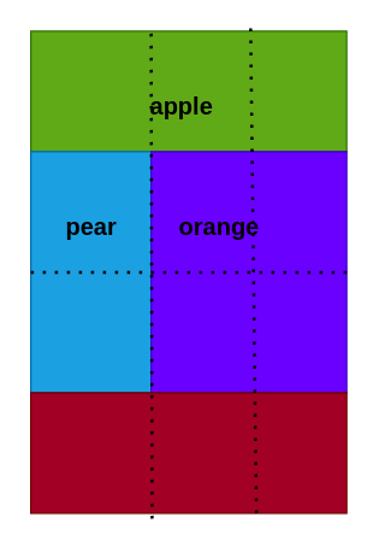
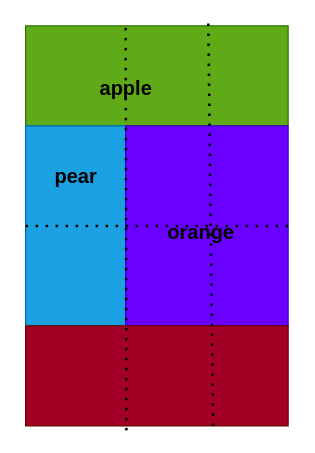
  <mxCell id="0" />
  <mxCell id="1" parent="0" />
  <mxCell id="2" value="" style="rounded=0;whiteSpace=wrap;html=1;fillColor=#60a917;fontColor=#ffffff;strokeColor=#2D7600;" vertex="1" parent="1"><mxGeometry x="20" y="20" width="210" height="80" as="geometry" /></mxCell>
  <mxCell id="3" value="" style="rounded=0;whiteSpace=wrap;html=1;fillColor=#1ba1e2;fontColor=#ffffff;strokeColor=#006EAF;" vertex="1" parent="1"><mxGeometry x="20" y="100" width="80" height="160" as="geometry" /></mxCell>
  <mxCell id="4" value="" style="rounded=0;whiteSpace=wrap;html=1;fillColor=#6a00ff;fontColor=#ffffff;strokeColor=#3700CC;" vertex="1" parent="1"><mxGeometry x="100" y="100" width="130" height="160" as="geometry" /></mxCell>
  <mxCell id="5" value="" style="rounded=0;whiteSpace=wrap;html=1;fillColor=#a20025;fontColor=#ffffff;strokeColor=#6F0000;" vertex="1" parent="1"><mxGeometry x="20" y="260" width="210" height="80" as="geometry" /></mxCell>
  <mxCell id="6" value="" style="endArrow=none;dashed=1;html=1;dashPattern=1 3;strokeWidth=2;exitX=0.384;exitY=1.045;exitDx=0;exitDy=0;exitPerimeter=0;" edge="1" parent="1" source="5"><mxGeometry width="50" height="50" relative="1" as="geometry"><mxPoint x="150" y="120" as="sourcePoint" /><mxPoint x="100" y="20" as="targetPoint" /></mxGeometry></mxCell>
  <mxCell id="7" value="" style="endArrow=none;dashed=1;html=1;dashPattern=1 3;strokeWidth=2;entryX=0.696;entryY=-0.025;entryDx=0;entryDy=0;entryPerimeter=0;" edge="1" parent="1" target="2"><mxGeometry width="50" height="50" relative="1" as="geometry"><mxPoint x="170" y="340" as="sourcePoint" /><mxPoint x="200" y="70" as="targetPoint" /></mxGeometry></mxCell>
  <mxCell id="8" value="" style="endArrow=none;dashed=1;html=1;dashPattern=1 3;strokeWidth=2;exitX=0;exitY=0.5;exitDx=0;exitDy=0;entryX=1;entryY=0.5;entryDx=0;entryDy=0;" edge="1" parent="1" source="3" target="4"><mxGeometry width="50" height="50" relative="1" as="geometry"><mxPoint x="150" y="120" as="sourcePoint" /><mxPoint x="200" y="70" as="targetPoint" /></mxGeometry></mxCell>
- <mxCell id="9" value="&lt;b&gt;&lt;font style=&quot;font-size: 16px&quot;&gt;apple&lt;/font&gt;&lt;/b&gt;" style="text;html=1;align=center;verticalAlign=middle;resizable=0;points=[];autosize=1;" vertex="1" parent="1"><mxGeometry x="90" y="60" width="60" height="20" as="geometry" /></mxCell>
- <mxCell id="10" value="&lt;span style=&quot;font-size: 16px&quot;&gt;&lt;b&gt;pear&lt;/b&gt;&lt;/span&gt;" style="text;html=1;align=center;verticalAlign=middle;resizable=0;points=[];autosize=1;" vertex="1" parent="1"><mxGeometry x="35" y="140" width="50" height="20" as="geometry" /></mxCell>
- <mxCell id="11" value="&lt;span style=&quot;font-size: 16px&quot;&gt;&lt;b&gt;orange&lt;/b&gt;&lt;/span&gt;" style="text;html=1;align=center;verticalAlign=middle;resizable=0;points=[];autosize=1;" vertex="1" parent="1"><mxGeometry x="110" y="140" width="70" height="20" as="geometry" /></mxCell>
+ <mxCell id="9" value="&lt;b&gt;&lt;font style=&quot;font-size: 16px&quot;&gt;apple&lt;/font&gt;&lt;/b&gt;" style="text;html=1;align=center;verticalAlign=middle;resizable=0;points=[];autosize=1;" vertex="1" parent="1"><mxGeometry x="70" y="60" width="60" height="20" as="geometry" /></mxCell>
+ <mxCell id="10" value="&lt;span style=&quot;font-size: 16px&quot;&gt;&lt;b&gt;pear&lt;/b&gt;&lt;/span&gt;" style="text;html=1;align=center;verticalAlign=middle;resizable=0;points=[];autosize=1;" vertex="1" parent="1"><mxGeometry x="35" y="130" width="50" height="20" as="geometry" /></mxCell>
+ <mxCell id="11" value="&lt;span style=&quot;font-size: 16px&quot;&gt;&lt;b&gt;orange&lt;/b&gt;&lt;/span&gt;" style="text;html=1;align=center;verticalAlign=middle;resizable=0;points=[];autosize=1;" vertex="1" parent="1"><mxGeometry x="125" y="175" width="70" height="20" as="geometry" /></mxCell>
